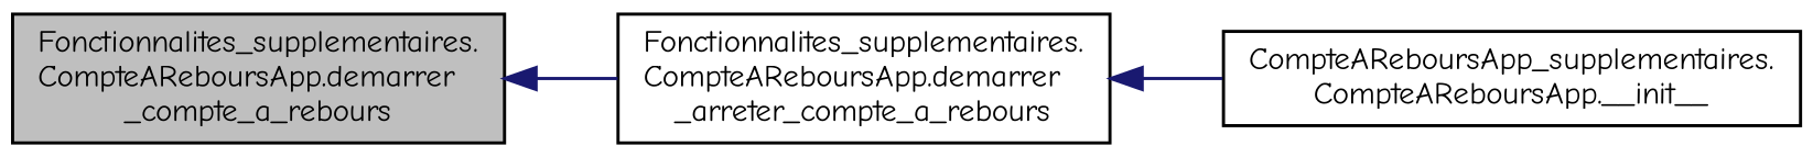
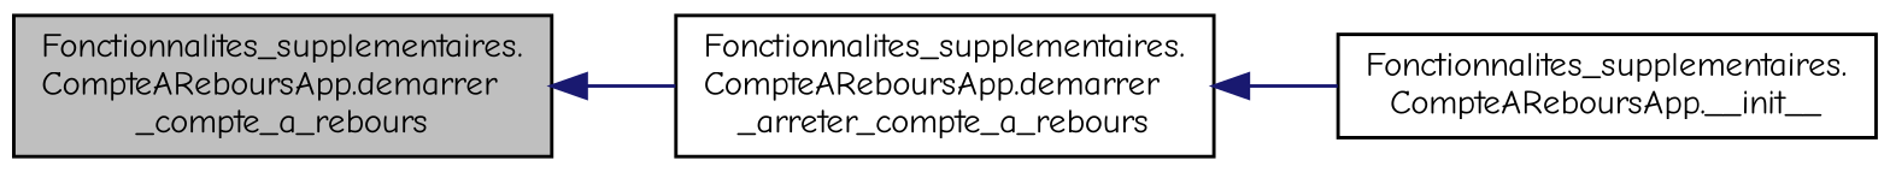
  digraph {
    rankdir=LR
    fontname="Comic Neue"
    node [color=black fillcolor=white fontname="Comic Neue" fontsize=10 shape=record style=filled]
    edge [color=midnightblue dir=back fontname="Comic Neue" fontsize=10 labelfontname=Helvetica labelfontsize=10 style=solid]
    n1 [fillcolor=grey75 fontcolor=black height=0.2 label="Fonctionnalites_supplementaires.\lCompteAReboursApp.demarrer\l_compte_a_rebours" width=0.4]
    n2 [height=0.2 label="Fonctionnalites_supplementaires.\lCompteAReboursApp.demarrer\l_arreter_compte_a_rebours" width=0.4]
-   n3 [height=0.2 label="CompteAReboursApp_supplementaires.\lCompteAReboursApp.__init__" width=0.4]
+   n3 [height=0.2 label="Fonctionnalites_supplementaires.\lCompteAReboursApp.__init__" width=0.4]
    n1 -> n2
    n2 -> n3
  }
